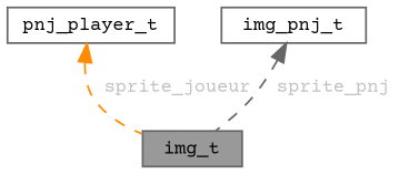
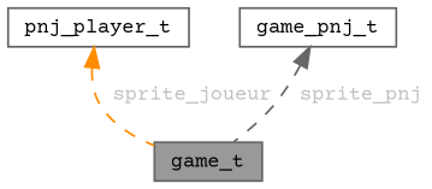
  digraph {
    fontname="Courier Prime"
    node [color=gray40 fillcolor=white fontname="Courier Prime" fontsize=10 shape=box style=filled]
    edge [dir=back fontcolor=grey fontname="Courier Prime" fontsize=10 labelfontname=Helvetica labelfontsize=10 style=dashed]
-   n1 [fillcolor=grey60 fontcolor=black height=0.2 label=img_t width=0.4]
+   n1 [fillcolor=grey60 fontcolor=black height=0.2 label=game_t width=0.4]
    n2 [height=0.2 label=pnj_player_t width=0.4]
-   n3 [height=0.2 label=img_pnj_t width=0.4]
+   n3 [height=0.2 label=game_pnj_t width=0.4]
    n2 -> n1 [color=darkorange label=" sprite_joueur"]
    n3 -> n1 [color=gray40 label=" sprite_pnj"]
  }
